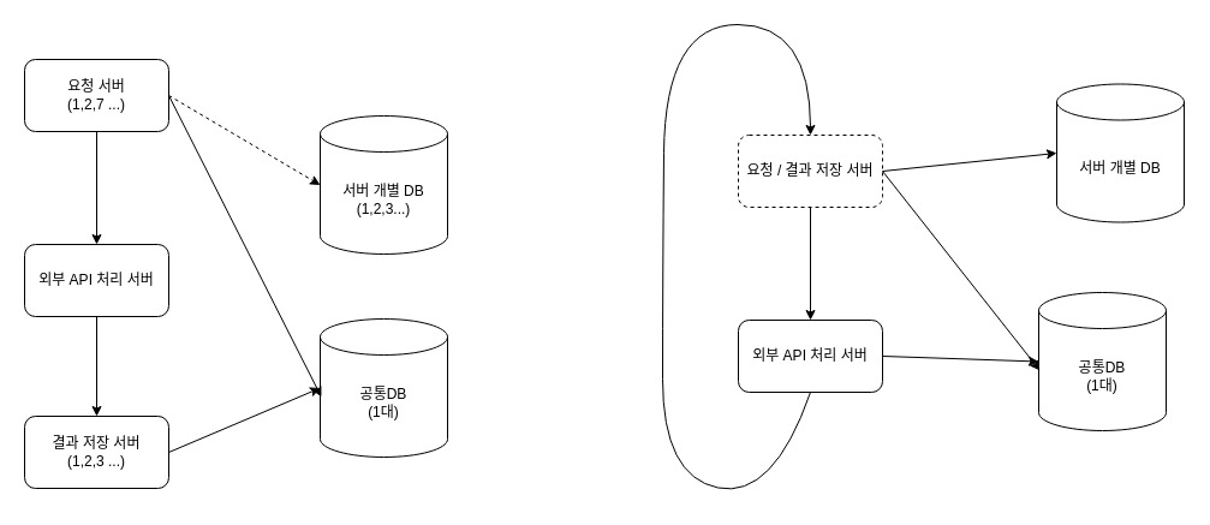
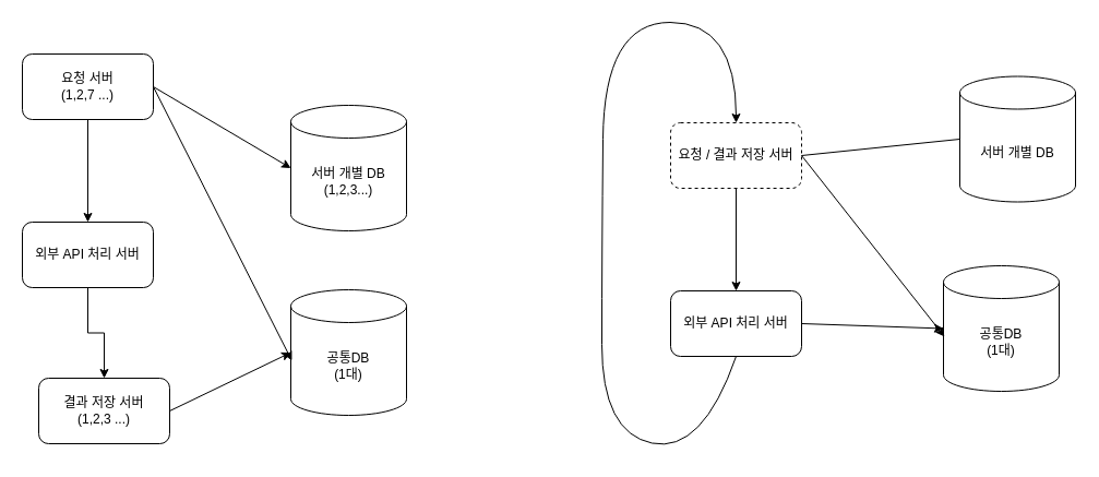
  <mxCell id="0" />
  <mxCell id="1" parent="0" />
  <mxCell id="2" value="공통DB&lt;div&gt;(1대)&lt;/div&gt;" style="shape=cylinder3;whiteSpace=wrap;html=1;boundedLbl=1;backgroundOutline=1;size=15;" parent="1" vertex="1"><mxGeometry x="266" y="265" width="106" height="115" as="geometry" /></mxCell>
- <mxCell id="3" value="결과 저장 서버&lt;br&gt;(1,2,3 ...)" style="rounded=1;whiteSpace=wrap;html=1;" parent="1" vertex="1"><mxGeometry x="20" y="346" width="120" height="60" as="geometry" /></mxCell>
+ <mxCell id="3" value="결과 저장 서버&lt;br&gt;(1,2,3 ...)" style="rounded=1;whiteSpace=wrap;html=1;" parent="1" vertex="1"><mxGeometry x="35" y="346" width="120" height="60" as="geometry" /></mxCell>
  <mxCell id="4" style="edgeStyle=orthogonalEdgeStyle;rounded=0;orthogonalLoop=1;jettySize=auto;html=1;" parent="1" source="5" target="3" edge="1"><mxGeometry relative="1" as="geometry" /></mxCell>
  <mxCell id="5" value="외부 API 처리 서버" style="rounded=1;whiteSpace=wrap;html=1;" parent="1" vertex="1"><mxGeometry x="20" y="203" width="120" height="60" as="geometry" /></mxCell>
  <mxCell id="6" style="edgeStyle=orthogonalEdgeStyle;rounded=0;orthogonalLoop=1;jettySize=auto;html=1;exitX=0.5;exitY=1;exitDx=0;exitDy=0;entryX=0.5;entryY=0;entryDx=0;entryDy=0;" parent="1" source="7" target="5" edge="1"><mxGeometry relative="1" as="geometry" /></mxCell>
  <mxCell id="7" value="요청 서버&lt;div&gt;(1,2,7 ...)&lt;/div&gt;" style="rounded=1;whiteSpace=wrap;html=1;" parent="1" vertex="1"><mxGeometry x="20" y="49" width="120" height="60" as="geometry" /></mxCell>
  <mxCell id="8" value="서버 개별 DB&lt;div&gt;(1,2,3...)&lt;/div&gt;" style="shape=cylinder3;whiteSpace=wrap;html=1;boundedLbl=1;backgroundOutline=1;size=15;" parent="1" vertex="1"><mxGeometry x="266" y="96" width="106" height="115" as="geometry" /></mxCell>
  <mxCell id="9" value="" style="endArrow=classic;html=1;rounded=0;exitX=1;exitY=0.5;exitDx=0;exitDy=0;entryX=0.009;entryY=0.565;entryDx=0;entryDy=0;entryPerimeter=0;" parent="1" source="7" target="2" edge="1"><mxGeometry width="50" height="50" relative="1" as="geometry"><mxPoint x="339" y="348" as="sourcePoint" /><mxPoint x="389" y="298" as="targetPoint" /></mxGeometry></mxCell>
  <mxCell id="10" value="" style="endArrow=classic;html=1;rounded=0;exitX=1;exitY=0.5;exitDx=0;exitDy=0;entryX=0;entryY=0.5;entryDx=0;entryDy=0;entryPerimeter=0;" parent="1" source="3" target="2" edge="1"><mxGeometry width="50" height="50" relative="1" as="geometry"><mxPoint x="150" y="89" as="sourcePoint" /><mxPoint x="271" y="199" as="targetPoint" /></mxGeometry></mxCell>
- <mxCell id="11" value="" style="endArrow=classic;html=1;rounded=0;entryX=0;entryY=0.5;entryDx=0;entryDy=0;entryPerimeter=0;exitX=1;exitY=0.5;exitDx=0;exitDy=0;dashed=1;" parent="1" source="7" target="8" edge="1"><mxGeometry width="50" height="50" relative="1" as="geometry"><mxPoint x="206" y="76" as="sourcePoint" /><mxPoint x="271" y="199" as="targetPoint" /></mxGeometry></mxCell>
+ <mxCell id="11" value="" style="endArrow=classic;html=1;rounded=0;entryX=0;entryY=0.5;entryDx=0;entryDy=0;entryPerimeter=0;exitX=1;exitY=0.5;exitDx=0;exitDy=0;" parent="1" source="7" target="8" edge="1"><mxGeometry width="50" height="50" relative="1" as="geometry"><mxPoint x="206" y="76" as="sourcePoint" /><mxPoint x="271" y="199" as="targetPoint" /></mxGeometry></mxCell>
  <mxCell id="12" value="공통DB&lt;div&gt;(1대)&lt;/div&gt;" style="shape=cylinder3;whiteSpace=wrap;html=1;boundedLbl=1;backgroundOutline=1;size=15;" parent="1" vertex="1"><mxGeometry x="864" y="243" width="106" height="115" as="geometry" /></mxCell>
  <mxCell id="13" value="외부 API 처리 서버" style="rounded=1;whiteSpace=wrap;html=1;" parent="1" vertex="1"><mxGeometry x="614" y="266" width="120" height="60" as="geometry" /></mxCell>
  <mxCell id="14" style="edgeStyle=orthogonalEdgeStyle;rounded=0;orthogonalLoop=1;jettySize=auto;html=1;exitX=0.5;exitY=1;exitDx=0;exitDy=0;entryX=0.5;entryY=0;entryDx=0;entryDy=0;" parent="1" source="15" target="13" edge="1"><mxGeometry relative="1" as="geometry" /></mxCell>
  <mxCell id="15" value="요청 / 결과 저장 서버" style="rounded=1;whiteSpace=wrap;html=1;dashed=1;" parent="1" vertex="1"><mxGeometry x="614" y="112" width="120" height="60" as="geometry" /></mxCell>
  <mxCell id="16" value="서버 개별 DB" style="shape=cylinder3;whiteSpace=wrap;html=1;boundedLbl=1;backgroundOutline=1;size=15;" parent="1" vertex="1"><mxGeometry x="879" y="69.5" width="106" height="115" as="geometry" /></mxCell>
  <mxCell id="17" value="" style="endArrow=classic;html=1;rounded=0;exitX=1;exitY=0.5;exitDx=0;exitDy=0;entryX=0.009;entryY=0.565;entryDx=0;entryDy=0;entryPerimeter=0;" parent="1" source="15" target="12" edge="1"><mxGeometry width="50" height="50" relative="1" as="geometry"><mxPoint x="933" y="411" as="sourcePoint" /><mxPoint x="983" y="361" as="targetPoint" /></mxGeometry></mxCell>
  <mxCell id="18" value="" style="endArrow=classic;html=1;rounded=0;exitX=1;exitY=0.5;exitDx=0;exitDy=0;entryX=0;entryY=0.5;entryDx=0;entryDy=0;entryPerimeter=0;" parent="1" source="13" target="12" edge="1"><mxGeometry width="50" height="50" relative="1" as="geometry"><mxPoint x="734" y="439" as="sourcePoint" /><mxPoint x="865" y="262" as="targetPoint" /></mxGeometry></mxCell>
- <mxCell id="19" value="" style="endArrow=classic;html=1;rounded=0;entryX=0;entryY=0.5;entryDx=0;entryDy=0;entryPerimeter=0;exitX=1;exitY=0.5;exitDx=0;exitDy=0;" parent="1" source="15" target="16" edge="1"><mxGeometry width="50" height="50" relative="1" as="geometry"><mxPoint x="800" y="139" as="sourcePoint" /><mxPoint x="865" y="262" as="targetPoint" /></mxGeometry></mxCell>
+ <mxCell id="19" value="" style="endArrow=none;html=1;rounded=0;entryX=0;entryY=0.5;entryDx=0;entryDy=0;entryPerimeter=0;exitX=1;exitY=0.5;exitDx=0;exitDy=0;" parent="1" source="15" target="16" edge="1"><mxGeometry width="50" height="50" relative="1" as="geometry"><mxPoint x="800" y="139" as="sourcePoint" /><mxPoint x="865" y="262" as="targetPoint" /></mxGeometry></mxCell>
  <mxCell id="20" value="" style="curved=1;endArrow=classic;html=1;rounded=0;exitX=0.5;exitY=1;exitDx=0;exitDy=0;entryX=0.5;entryY=0;entryDx=0;entryDy=0;" parent="1" source="13" target="15" edge="1"><mxGeometry width="50" height="50" relative="1" as="geometry"><mxPoint x="462" y="369" as="sourcePoint" /><mxPoint x="512" y="319" as="targetPoint" /><Array as="points"><mxPoint x="643" y="415" /><mxPoint x="551" y="396" /><mxPoint x="551" y="234" /><mxPoint x="553" y="20" /><mxPoint x="674" y="20" /></Array></mxGeometry></mxCell>
